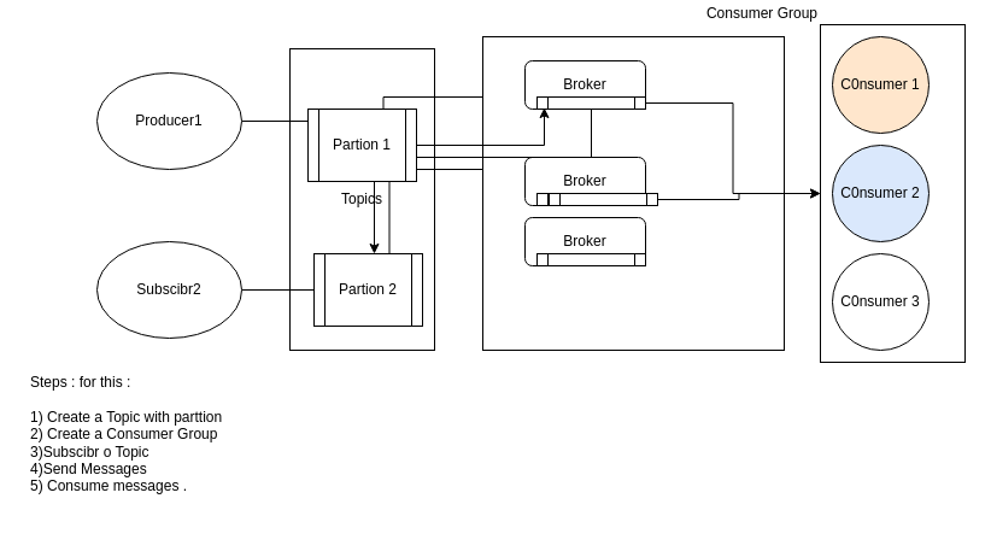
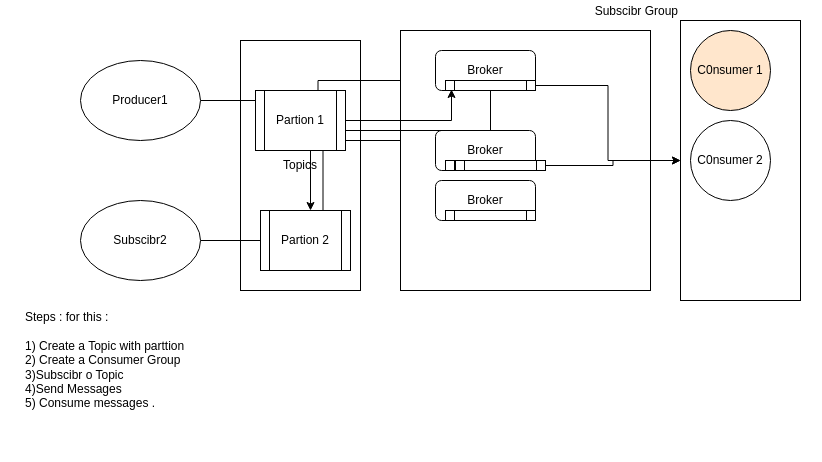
  <mxCell id="0" />
  <mxCell id="1" parent="0" />
  <mxCell id="2" value="Topics" style="rounded=0;whiteSpace=wrap;html=1;" vertex="1" parent="1"><mxGeometry x="240" y="40" width="120" height="250" as="geometry" /></mxCell>
  <mxCell id="3" style="edgeStyle=orthogonalEdgeStyle;rounded=0;orthogonalLoop=1;jettySize=auto;html=1;entryX=0;entryY=0.75;entryDx=0;entryDy=0;" edge="1" parent="1" source="4" target="8"><mxGeometry relative="1" as="geometry" /></mxCell>
  <mxCell id="4" value="Producer1" style="ellipse;whiteSpace=wrap;html=1;" vertex="1" parent="1"><mxGeometry x="80" y="60" width="120" height="80" as="geometry" /></mxCell>
  <mxCell id="5" style="edgeStyle=orthogonalEdgeStyle;rounded=0;orthogonalLoop=1;jettySize=auto;html=1;entryX=0.111;entryY=0;entryDx=0;entryDy=0;entryPerimeter=0;" edge="1" parent="1" source="6" target="14"><mxGeometry relative="1" as="geometry" /></mxCell>
  <mxCell id="6" value="Subscibr2" style="ellipse;whiteSpace=wrap;html=1;" vertex="1" parent="1"><mxGeometry x="80" y="200" width="120" height="80" as="geometry" /></mxCell>
  <mxCell id="7" value="" style="rounded=0;whiteSpace=wrap;html=1;" vertex="1" parent="1"><mxGeometry x="400" y="30" width="250" height="260" as="geometry" /></mxCell>
  <mxCell id="8" value="Broker" style="rounded=1;whiteSpace=wrap;html=1;" vertex="1" parent="1"><mxGeometry x="435" y="50" width="100" height="40" as="geometry" /></mxCell>
  <mxCell id="9" value="Broker" style="rounded=1;whiteSpace=wrap;html=1;" vertex="1" parent="1"><mxGeometry x="435" y="130" width="100" height="40" as="geometry" /></mxCell>
  <mxCell id="10" value="Broker" style="rounded=1;whiteSpace=wrap;html=1;" vertex="1" parent="1"><mxGeometry x="435" y="180" width="100" height="40" as="geometry" /></mxCell>
  <mxCell id="11" style="edgeStyle=orthogonalEdgeStyle;rounded=0;orthogonalLoop=1;jettySize=auto;html=1;" edge="1" parent="1" source="13"><mxGeometry relative="1" as="geometry"><mxPoint x="310" y="210" as="targetPoint" /><Array as="points"><mxPoint x="490" y="130" /><mxPoint x="310" y="130" /></Array></mxGeometry></mxCell>
  <mxCell id="12" style="edgeStyle=orthogonalEdgeStyle;rounded=0;orthogonalLoop=1;jettySize=auto;html=1;" edge="1" parent="1" source="13" target="21"><mxGeometry relative="1" as="geometry" /></mxCell>
  <mxCell id="13" value="" style="shape=process;whiteSpace=wrap;html=1;backgroundOutline=1;" vertex="1" parent="1"><mxGeometry x="445" y="80" width="90" height="10" as="geometry" /></mxCell>
  <mxCell id="14" value="" style="shape=process;whiteSpace=wrap;html=1;backgroundOutline=1;" vertex="1" parent="1"><mxGeometry x="445" y="160" width="90" height="10" as="geometry" /></mxCell>
  <mxCell id="15" value="" style="shape=process;whiteSpace=wrap;html=1;backgroundOutline=1;" vertex="1" parent="1"><mxGeometry x="445" y="210" width="90" height="10" as="geometry" /></mxCell>
  <mxCell id="16" style="edgeStyle=orthogonalEdgeStyle;rounded=0;orthogonalLoop=1;jettySize=auto;html=1;entryX=0.16;entryY=0.975;entryDx=0;entryDy=0;entryPerimeter=0;" edge="1" parent="1" source="17" target="8"><mxGeometry relative="1" as="geometry" /></mxCell>
  <mxCell id="17" value="Partion 1" style="shape=process;whiteSpace=wrap;html=1;backgroundOutline=1;" vertex="1" parent="1"><mxGeometry x="255" y="90" width="90" height="60" as="geometry" /></mxCell>
  <mxCell id="18" style="edgeStyle=orthogonalEdgeStyle;rounded=0;orthogonalLoop=1;jettySize=auto;html=1;" edge="1" parent="1" source="19" target="21"><mxGeometry relative="1" as="geometry" /></mxCell>
  <mxCell id="19" value="" style="shape=process;whiteSpace=wrap;html=1;backgroundOutline=1;" vertex="1" parent="1"><mxGeometry x="455" y="160" width="90" height="10" as="geometry" /></mxCell>
  <mxCell id="20" value="Partion 2" style="shape=process;whiteSpace=wrap;html=1;backgroundOutline=1;" vertex="1" parent="1"><mxGeometry x="260" y="210" width="90" height="60" as="geometry" /></mxCell>
- <mxCell id="21" value="&lt;div align=&quot;left&quot;&gt;Consumer Group&lt;br&gt;&lt;/div&gt;" style="rounded=0;whiteSpace=wrap;html=1;labelPosition=left;verticalLabelPosition=top;align=right;verticalAlign=bottom;" vertex="1" parent="1"><mxGeometry x="680" y="20" width="120" height="280" as="geometry" /></mxCell>
+ <mxCell id="21" value="&lt;div align=&quot;left&quot;&gt;Subscibr Group&lt;br&gt;&lt;/div&gt;" style="rounded=0;whiteSpace=wrap;html=1;labelPosition=left;verticalLabelPosition=top;align=right;verticalAlign=bottom;" vertex="1" parent="1"><mxGeometry x="680" y="20" width="120" height="280" as="geometry" /></mxCell>
  <mxCell id="22" value="C0nsumer 1 " style="ellipse;whiteSpace=wrap;html=1;aspect=fixed;fillColor=#ffe6cc;" vertex="1" parent="1"><mxGeometry x="690" y="30" width="80" height="80" as="geometry" /></mxCell>
- <mxCell id="23" value="C0nsumer 2 " style="ellipse;whiteSpace=wrap;html=1;aspect=fixed;fillColor=#dae8fc;" vertex="1" parent="1"><mxGeometry x="690" y="120" width="80" height="80" as="geometry" /></mxCell>
- <mxCell id="24" value="C0nsumer 3 " style="ellipse;whiteSpace=wrap;html=1;aspect=fixed;" vertex="1" parent="1"><mxGeometry x="690" y="210" width="80" height="80" as="geometry" /></mxCell>
+ <mxCell id="23" value="C0nsumer 2 " style="ellipse;whiteSpace=wrap;html=1;aspect=fixed;" vertex="1" parent="1"><mxGeometry x="690" y="120" width="80" height="80" as="geometry" /></mxCell>
  <mxCell id="25" value="&lt;div&gt;Steps : for this :&lt;/div&gt;&lt;div&gt;&lt;br&gt;&lt;/div&gt;&lt;div&gt;1) Create a Topic with parttion &lt;br&gt;&lt;/div&gt;&lt;div&gt;2) Create a Consumer Group&lt;/div&gt;&lt;div&gt;3)Subscibr o Topic &lt;br&gt;&lt;/div&gt;&lt;div&gt;4)Send Messages &lt;br&gt;&lt;/div&gt;&lt;div&gt;5) Consume messages .&lt;/div&gt;" style="text;html=1;strokeColor=none;fillColor=none;spacing=5;spacingTop=-20;whiteSpace=wrap;overflow=hidden;rounded=0;" vertex="1" parent="1"><mxGeometry x="20" y="320" width="720" height="120" as="geometry" /></mxCell>
